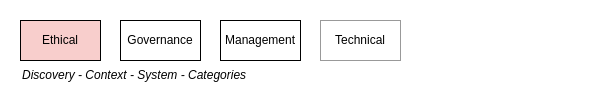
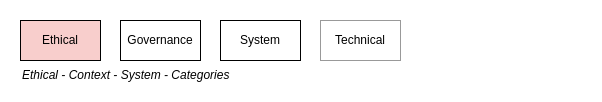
  <mxCell id="0" />
  <mxCell id="1" parent="0" />
  <mxCell id="2" value="Ethical" style="rounded=0;whiteSpace=wrap;html=1;fillColor=#f8cecc;" vertex="1" parent="1"><mxGeometry x="20" y="20" width="80" height="40" as="geometry" /></mxCell>
  <mxCell id="3" value="Governance" style="rounded=0;whiteSpace=wrap;html=1;" vertex="1" parent="1"><mxGeometry x="120" y="20" width="80" height="40" as="geometry" /></mxCell>
- <mxCell id="4" value="Management" style="rounded=0;whiteSpace=wrap;html=1;" vertex="1" parent="1"><mxGeometry x="220" y="20" width="80" height="40" as="geometry" /></mxCell>
+ <mxCell id="4" value="System" style="rounded=0;whiteSpace=wrap;html=1;" vertex="1" parent="1"><mxGeometry x="220" y="20" width="80" height="40" as="geometry" /></mxCell>
  <mxCell id="5" value="Technical" style="rounded=0;whiteSpace=wrap;html=1;strokeColor=#999999;" vertex="1" parent="1"><mxGeometry x="320" y="20" width="80" height="40" as="geometry" /></mxCell>
- <mxCell id="6" value="Discovery - Context - System - Categories" style="text;html=1;strokeColor=none;fillColor=none;align=left;verticalAlign=middle;whiteSpace=wrap;rounded=0;fontStyle=2" vertex="1" parent="1"><mxGeometry x="20" y="70" width="560" height="10" as="geometry" /></mxCell>
+ <mxCell id="6" value="Ethical - Context - System - Categories" style="text;html=1;strokeColor=none;fillColor=none;align=left;verticalAlign=middle;whiteSpace=wrap;rounded=0;fontStyle=2" vertex="1" parent="1"><mxGeometry x="20" y="70" width="560" height="10" as="geometry" /></mxCell>
